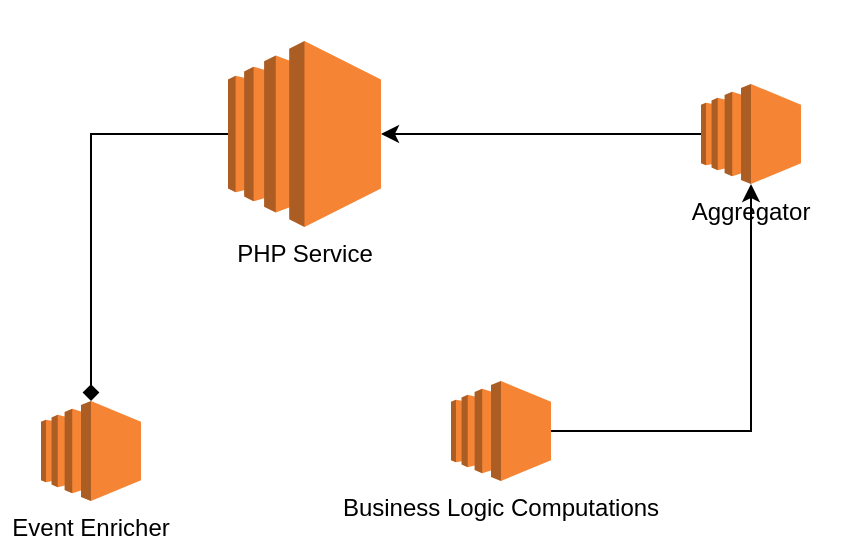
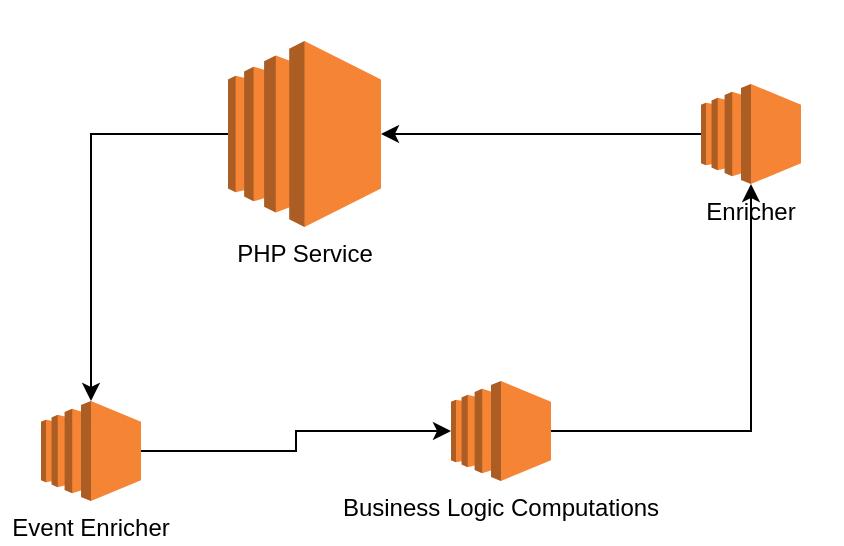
  <mxCell id="0" />
  <mxCell id="1" parent="0" />
- <mxCell id="2" style="edgeStyle=orthogonalEdgeStyle;rounded=0;orthogonalLoop=1;jettySize=auto;html=1;endArrow=diamond;" edge="1" parent="1" source="3" target="4"><mxGeometry relative="1" as="geometry" /></mxCell>
+ <mxCell id="2" style="edgeStyle=orthogonalEdgeStyle;rounded=0;orthogonalLoop=1;jettySize=auto;html=1;" edge="1" parent="1" source="3" target="4"><mxGeometry relative="1" as="geometry" /></mxCell>
  <mxCell id="3" value="PHP Service" style="outlineConnect=0;dashed=0;verticalLabelPosition=bottom;verticalAlign=top;align=center;html=1;shape=mxgraph.aws3.ec2;fillColor=#F58534;gradientColor=none;" vertex="1" parent="1"><mxGeometry x="113.5" y="20" width="76.5" height="93" as="geometry" /></mxCell>
  <mxCell id="4" value="Event Enricher" style="outlineConnect=0;dashed=0;verticalLabelPosition=bottom;verticalAlign=top;align=center;html=1;shape=mxgraph.aws3.ec2;fillColor=#F58534;gradientColor=none;" vertex="1" parent="1"><mxGeometry x="20" y="200" width="50" height="50" as="geometry" /></mxCell>
  <mxCell id="5" style="edgeStyle=orthogonalEdgeStyle;rounded=0;orthogonalLoop=1;jettySize=auto;html=1;" edge="1" parent="1" source="6" target="9"><mxGeometry relative="1" as="geometry" /></mxCell>
  <mxCell id="6" value="&lt;div&gt;Business Logic Computations&lt;/div&gt;" style="outlineConnect=0;dashed=0;verticalLabelPosition=bottom;verticalAlign=top;align=center;html=1;shape=mxgraph.aws3.ec2;fillColor=#F58534;gradientColor=none;" vertex="1" parent="1"><mxGeometry x="225" y="190" width="50" height="50" as="geometry" /></mxCell>
+ <mxCell id="7" style="edgeStyle=orthogonalEdgeStyle;rounded=0;orthogonalLoop=1;jettySize=auto;html=1;entryX=0;entryY=0.5;entryDx=0;entryDy=0;entryPerimeter=0;" edge="1" parent="1" source="4" target="6"><mxGeometry relative="1" as="geometry" /></mxCell>
  <mxCell id="8" style="edgeStyle=orthogonalEdgeStyle;rounded=0;orthogonalLoop=1;jettySize=auto;html=1;entryX=1;entryY=0.5;entryDx=0;entryDy=0;entryPerimeter=0;" edge="1" parent="1" source="9" target="3"><mxGeometry relative="1" as="geometry"><mxPoint x="290" y="60" as="targetPoint" /></mxGeometry></mxCell>
- <mxCell id="9" value="Aggregator" style="outlineConnect=0;dashed=0;verticalLabelPosition=bottom;verticalAlign=top;align=center;html=1;shape=mxgraph.aws3.ec2;fillColor=#F58534;gradientColor=none;" vertex="1" parent="1"><mxGeometry x="350" y="41.5" width="50" height="50" as="geometry" /></mxCell>
+ <mxCell id="9" value="Enricher" style="outlineConnect=0;dashed=0;verticalLabelPosition=bottom;verticalAlign=top;align=center;html=1;shape=mxgraph.aws3.ec2;fillColor=#F58534;gradientColor=none;" vertex="1" parent="1"><mxGeometry x="350" y="41.5" width="50" height="50" as="geometry" /></mxCell>
